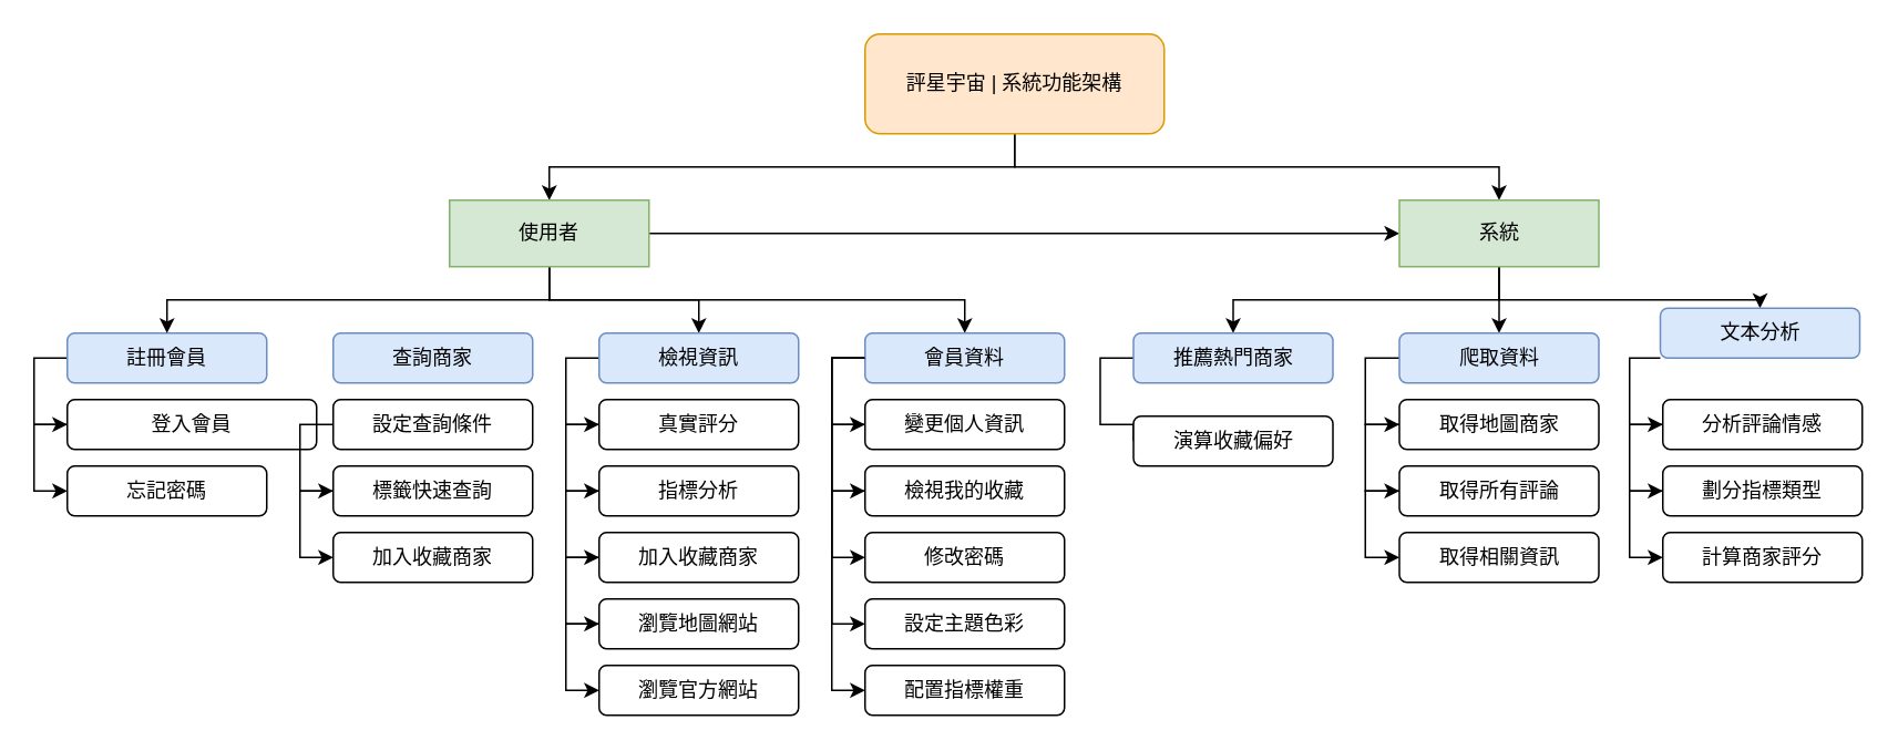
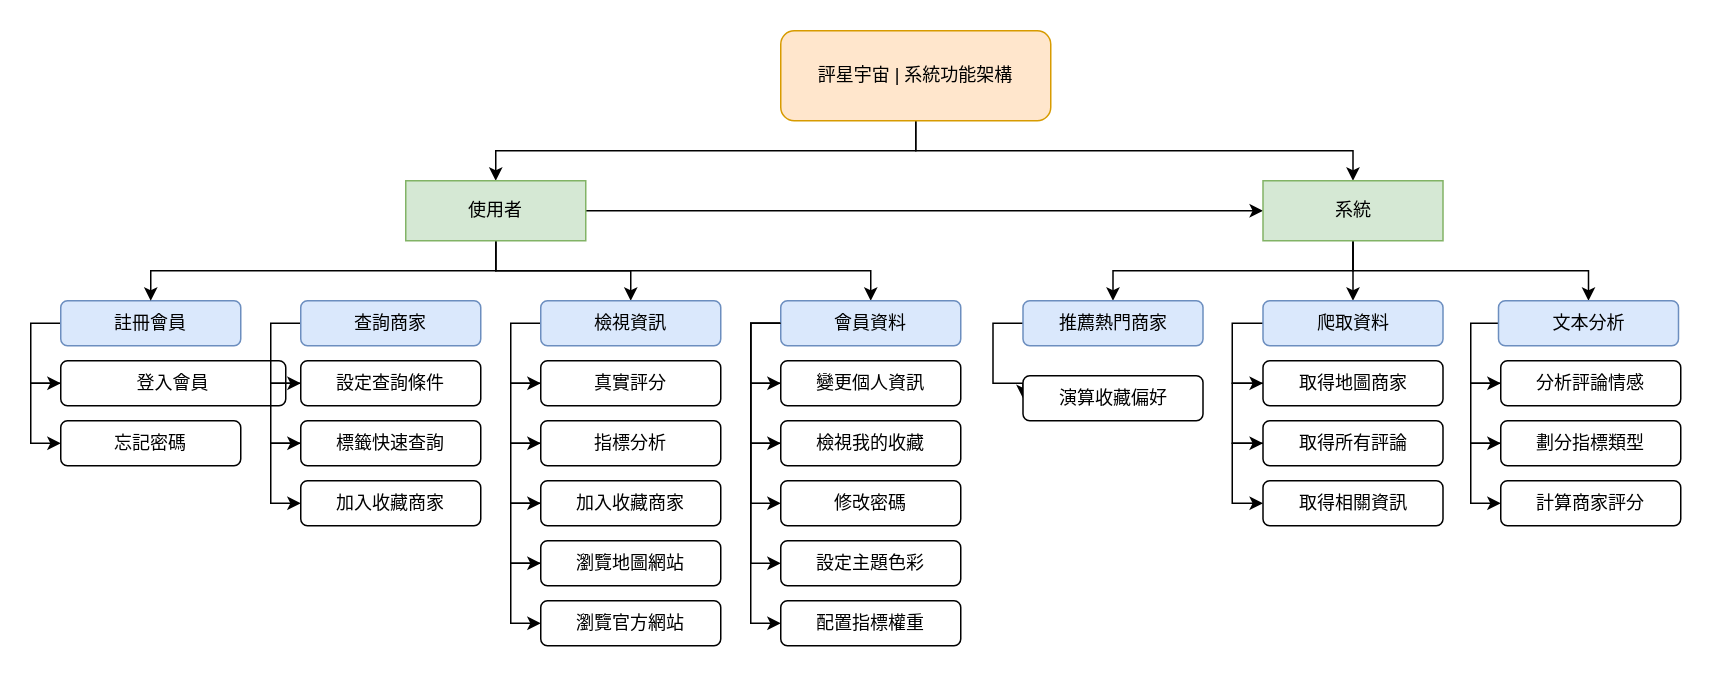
  <mxCell id="0" />
  <mxCell id="1" parent="0" />
  <mxCell id="2" style="edgeStyle=orthogonalEdgeStyle;rounded=0;orthogonalLoop=1;jettySize=auto;html=1;entryX=0.5;entryY=0;entryDx=0;entryDy=0;" parent="1" source="4" target="17" edge="1"><mxGeometry relative="1" as="geometry"><Array as="points"><mxPoint x="610" y="100" /><mxPoint x="902" y="100" /><mxPoint x="902" y="120" /></Array></mxGeometry></mxCell>
  <mxCell id="3" style="edgeStyle=orthogonalEdgeStyle;rounded=0;orthogonalLoop=1;jettySize=auto;html=1;entryX=0.5;entryY=0;entryDx=0;entryDy=0;" parent="1" source="4" target="13" edge="1"><mxGeometry relative="1" as="geometry"><Array as="points"><mxPoint x="610" y="100" /><mxPoint x="330" y="100" /></Array></mxGeometry></mxCell>
  <mxCell id="4" value="評星宇宙 | 系統功能架構" style="rounded=1;whiteSpace=wrap;html=1;fillColor=#ffe6cc;strokeColor=#d79b00;" parent="1" vertex="1"><mxGeometry x="520" y="20" width="180" height="60" as="geometry" /></mxCell>
  <mxCell id="5" style="edgeStyle=orthogonalEdgeStyle;rounded=0;orthogonalLoop=1;jettySize=auto;html=1;entryX=0;entryY=0.5;entryDx=0;entryDy=0;" parent="1" source="6" target="8" edge="1"><mxGeometry relative="1" as="geometry"><Array as="points"><mxPoint x="20" y="215" /><mxPoint x="20" y="255" /></Array></mxGeometry></mxCell>
  <mxCell id="6" value="註冊會員" style="rounded=1;whiteSpace=wrap;html=1;fillColor=#dae8fc;strokeColor=#6c8ebf;" parent="1" vertex="1"><mxGeometry x="40" y="200" width="120" height="30" as="geometry" /></mxCell>
  <mxCell id="7" style="edgeStyle=orthogonalEdgeStyle;rounded=0;orthogonalLoop=1;jettySize=auto;html=1;entryX=0;entryY=0.5;entryDx=0;entryDy=0;" parent="1" source="8" target="18" edge="1"><mxGeometry relative="1" as="geometry"><Array as="points"><mxPoint x="20" y="255" /><mxPoint x="20" y="295" /></Array></mxGeometry></mxCell>
  <mxCell id="8" value="登入會員" style="rounded=1;whiteSpace=wrap;html=1;" parent="1" vertex="1"><mxGeometry x="40" y="240" width="150" height="30" as="geometry" /></mxCell>
  <mxCell id="9" style="edgeStyle=orthogonalEdgeStyle;rounded=0;orthogonalLoop=1;jettySize=auto;html=1;entryX=0.5;entryY=0;entryDx=0;entryDy=0;" parent="1" source="13" target="6" edge="1"><mxGeometry relative="1" as="geometry"><Array as="points"><mxPoint x="330" y="180" /><mxPoint x="100" y="180" /></Array></mxGeometry></mxCell>
  <mxCell id="10" style="edgeStyle=orthogonalEdgeStyle;rounded=0;orthogonalLoop=1;jettySize=auto;html=1;" parent="1" source="13" target="17" edge="1"><mxGeometry relative="1" as="geometry" /></mxCell>
  <mxCell id="11" style="edgeStyle=orthogonalEdgeStyle;rounded=0;orthogonalLoop=1;jettySize=auto;html=1;entryX=0.5;entryY=0;entryDx=0;entryDy=0;" parent="1" source="13" target="28" edge="1"><mxGeometry relative="1" as="geometry"><Array as="points"><mxPoint x="330" y="180" /><mxPoint x="420" y="180" /></Array></mxGeometry></mxCell>
  <mxCell id="12" style="edgeStyle=orthogonalEdgeStyle;rounded=0;orthogonalLoop=1;jettySize=auto;html=1;entryX=0.5;entryY=0;entryDx=0;entryDy=0;" parent="1" source="13" target="38" edge="1"><mxGeometry relative="1" as="geometry"><Array as="points"><mxPoint x="330" y="180" /><mxPoint x="580" y="180" /></Array></mxGeometry></mxCell>
  <mxCell id="13" value="使用者" style="rounded=0;whiteSpace=wrap;html=1;fillColor=#d5e8d4;strokeColor=#82b366;" parent="1" vertex="1"><mxGeometry x="270" y="120" width="120" height="40" as="geometry" /></mxCell>
  <mxCell id="14" style="edgeStyle=orthogonalEdgeStyle;rounded=0;orthogonalLoop=1;jettySize=auto;html=1;entryX=0.5;entryY=0;entryDx=0;entryDy=0;" parent="1" source="17" target="48" edge="1"><mxGeometry relative="1" as="geometry" /></mxCell>
  <mxCell id="15" style="edgeStyle=orthogonalEdgeStyle;rounded=0;orthogonalLoop=1;jettySize=auto;html=1;entryX=0.5;entryY=0;entryDx=0;entryDy=0;" parent="1" source="17" target="26" edge="1"><mxGeometry relative="1" as="geometry"><Array as="points"><mxPoint x="902" y="180" /><mxPoint x="742" y="180" /></Array></mxGeometry></mxCell>
  <mxCell id="16" style="edgeStyle=orthogonalEdgeStyle;rounded=0;orthogonalLoop=1;jettySize=auto;html=1;entryX=0.5;entryY=0;entryDx=0;entryDy=0;" parent="1" source="17" target="45" edge="1"><mxGeometry relative="1" as="geometry"><Array as="points"><mxPoint x="902" y="180" /><mxPoint x="1059" y="180" /></Array></mxGeometry></mxCell>
  <mxCell id="17" value="系統" style="rounded=0;whiteSpace=wrap;html=1;fillColor=#d5e8d4;strokeColor=#82b366;" parent="1" vertex="1"><mxGeometry x="841.5" y="120" width="120" height="40" as="geometry" /></mxCell>
  <mxCell id="18" value="忘記密碼" style="rounded=1;whiteSpace=wrap;html=1;" parent="1" vertex="1"><mxGeometry x="40" y="280" width="120" height="30" as="geometry" /></mxCell>
+ <mxCell id="19" style="edgeStyle=orthogonalEdgeStyle;rounded=0;orthogonalLoop=1;jettySize=auto;html=1;entryX=0;entryY=0.5;entryDx=0;entryDy=0;" parent="1" source="20" target="22" edge="1"><mxGeometry relative="1" as="geometry"><Array as="points"><mxPoint x="180" y="215" /><mxPoint x="180" y="255" /></Array></mxGeometry></mxCell>
  <mxCell id="20" value="查詢商家" style="rounded=1;whiteSpace=wrap;html=1;fillColor=#dae8fc;strokeColor=#6c8ebf;" parent="1" vertex="1"><mxGeometry x="200" y="200" width="120" height="30" as="geometry" /></mxCell>
  <mxCell id="21" style="edgeStyle=orthogonalEdgeStyle;rounded=0;orthogonalLoop=1;jettySize=auto;html=1;entryX=0;entryY=0.5;entryDx=0;entryDy=0;" parent="1" source="22" target="24" edge="1"><mxGeometry relative="1" as="geometry"><Array as="points"><mxPoint x="180" y="255" /><mxPoint x="180" y="295" /></Array></mxGeometry></mxCell>
  <mxCell id="22" value="設定查詢條件" style="rounded=1;whiteSpace=wrap;html=1;" parent="1" vertex="1"><mxGeometry x="200" y="240" width="120" height="30" as="geometry" /></mxCell>
  <mxCell id="23" style="edgeStyle=orthogonalEdgeStyle;rounded=0;orthogonalLoop=1;jettySize=auto;html=1;entryX=0;entryY=0.5;entryDx=0;entryDy=0;" parent="1" source="24" target="33" edge="1"><mxGeometry relative="1" as="geometry"><Array as="points"><mxPoint x="180" y="295" /><mxPoint x="180" y="335" /></Array></mxGeometry></mxCell>
  <mxCell id="24" value="標籤快速查詢" style="rounded=1;whiteSpace=wrap;html=1;" parent="1" vertex="1"><mxGeometry x="200" y="280" width="120" height="30" as="geometry" /></mxCell>
- <mxCell id="25" style="edgeStyle=orthogonalEdgeStyle;rounded=0;orthogonalLoop=1;jettySize=auto;html=1;entryX=0;entryY=0.5;entryDx=0;entryDy=0;endArrow=none;" parent="1" source="26" target="46" edge="1"><mxGeometry relative="1" as="geometry"><Array as="points"><mxPoint x="661.5" y="215" /><mxPoint x="661.5" y="255" /></Array></mxGeometry></mxCell>
+ <mxCell id="25" style="edgeStyle=orthogonalEdgeStyle;rounded=0;orthogonalLoop=1;jettySize=auto;html=1;entryX=0;entryY=0.5;entryDx=0;entryDy=0;" parent="1" source="26" target="46" edge="1"><mxGeometry relative="1" as="geometry"><Array as="points"><mxPoint x="661.5" y="215" /><mxPoint x="661.5" y="255" /></Array></mxGeometry></mxCell>
  <mxCell id="26" value="推薦熱門商家" style="rounded=1;whiteSpace=wrap;html=1;fillColor=#dae8fc;strokeColor=#6c8ebf;" parent="1" vertex="1"><mxGeometry x="681.5" y="200" width="120" height="30" as="geometry" /></mxCell>
  <mxCell id="27" style="edgeStyle=orthogonalEdgeStyle;rounded=0;orthogonalLoop=1;jettySize=auto;html=1;entryX=0;entryY=0.5;entryDx=0;entryDy=0;" parent="1" source="28" target="30" edge="1"><mxGeometry relative="1" as="geometry"><Array as="points"><mxPoint x="340" y="215" /><mxPoint x="340" y="255" /></Array></mxGeometry></mxCell>
  <mxCell id="28" value="檢視資訊" style="rounded=1;whiteSpace=wrap;html=1;fillColor=#dae8fc;strokeColor=#6c8ebf;" parent="1" vertex="1"><mxGeometry x="360" y="200" width="120" height="30" as="geometry" /></mxCell>
  <mxCell id="29" style="edgeStyle=orthogonalEdgeStyle;rounded=0;orthogonalLoop=1;jettySize=auto;html=1;entryX=0;entryY=0.5;entryDx=0;entryDy=0;" parent="1" source="30" target="32" edge="1"><mxGeometry relative="1" as="geometry"><Array as="points"><mxPoint x="340" y="255" /><mxPoint x="340" y="295" /></Array></mxGeometry></mxCell>
  <mxCell id="30" value="真實評分" style="rounded=1;whiteSpace=wrap;html=1;" parent="1" vertex="1"><mxGeometry x="360" y="240" width="120" height="30" as="geometry" /></mxCell>
  <mxCell id="31" style="edgeStyle=orthogonalEdgeStyle;rounded=0;orthogonalLoop=1;jettySize=auto;html=1;entryX=0;entryY=0.5;entryDx=0;entryDy=0;" parent="1" source="32" target="35" edge="1"><mxGeometry relative="1" as="geometry"><Array as="points"><mxPoint x="340" y="295" /><mxPoint x="340" y="335" /></Array></mxGeometry></mxCell>
  <mxCell id="32" value="指標分析" style="rounded=1;whiteSpace=wrap;html=1;" parent="1" vertex="1"><mxGeometry x="360" y="280" width="120" height="30" as="geometry" /></mxCell>
  <mxCell id="33" value="加入收藏商家" style="rounded=1;whiteSpace=wrap;html=1;" parent="1" vertex="1"><mxGeometry x="200" y="320" width="120" height="30" as="geometry" /></mxCell>
  <mxCell id="34" style="edgeStyle=orthogonalEdgeStyle;rounded=0;orthogonalLoop=1;jettySize=auto;html=1;entryX=0;entryY=0.5;entryDx=0;entryDy=0;" parent="1" source="35" target="60" edge="1"><mxGeometry relative="1" as="geometry"><Array as="points"><mxPoint x="340" y="335" /><mxPoint x="340" y="375" /></Array></mxGeometry></mxCell>
  <mxCell id="35" value="加入收藏商家" style="rounded=1;whiteSpace=wrap;html=1;" parent="1" vertex="1"><mxGeometry x="360" y="320" width="120" height="30" as="geometry" /></mxCell>
  <mxCell id="36" style="edgeStyle=orthogonalEdgeStyle;rounded=0;orthogonalLoop=1;jettySize=auto;html=1;entryX=0;entryY=0.5;entryDx=0;entryDy=0;" parent="1" source="38" target="40" edge="1"><mxGeometry relative="1" as="geometry"><Array as="points"><mxPoint x="500" y="215" /><mxPoint x="500" y="255" /></Array></mxGeometry></mxCell>
  <mxCell id="37" style="edgeStyle=orthogonalEdgeStyle;rounded=0;orthogonalLoop=1;jettySize=auto;html=1;entryX=0;entryY=0.5;entryDx=0;entryDy=0;" parent="1" source="38" target="62" edge="1"><mxGeometry relative="1" as="geometry"><Array as="points"><mxPoint x="500" y="215" /><mxPoint x="500" y="375" /></Array></mxGeometry></mxCell>
  <mxCell id="38" value="會員資料" style="rounded=1;whiteSpace=wrap;html=1;fillColor=#dae8fc;strokeColor=#6c8ebf;" parent="1" vertex="1"><mxGeometry x="520" y="200" width="120" height="30" as="geometry" /></mxCell>
  <mxCell id="39" style="edgeStyle=orthogonalEdgeStyle;rounded=0;orthogonalLoop=1;jettySize=auto;html=1;entryX=0;entryY=0.5;entryDx=0;entryDy=0;" parent="1" source="40" target="42" edge="1"><mxGeometry relative="1" as="geometry"><Array as="points"><mxPoint x="500" y="255" /><mxPoint x="500" y="295" /></Array></mxGeometry></mxCell>
  <mxCell id="40" value="變更個人資訊" style="rounded=1;whiteSpace=wrap;html=1;" parent="1" vertex="1"><mxGeometry x="520" y="240" width="120" height="30" as="geometry" /></mxCell>
  <mxCell id="41" style="edgeStyle=orthogonalEdgeStyle;rounded=0;orthogonalLoop=1;jettySize=auto;html=1;entryX=0;entryY=0.5;entryDx=0;entryDy=0;" parent="1" source="42" target="43" edge="1"><mxGeometry relative="1" as="geometry"><Array as="points"><mxPoint x="500" y="295" /><mxPoint x="500" y="335" /></Array></mxGeometry></mxCell>
  <mxCell id="42" value="檢視我的收藏" style="rounded=1;whiteSpace=wrap;html=1;" parent="1" vertex="1"><mxGeometry x="520" y="280" width="120" height="30" as="geometry" /></mxCell>
  <mxCell id="43" value="修改密碼" style="rounded=1;whiteSpace=wrap;html=1;" parent="1" vertex="1"><mxGeometry x="520" y="320" width="120" height="30" as="geometry" /></mxCell>
  <mxCell id="44" style="edgeStyle=orthogonalEdgeStyle;rounded=0;orthogonalLoop=1;jettySize=auto;html=1;entryX=0;entryY=0.5;entryDx=0;entryDy=0;" parent="1" source="45" target="55" edge="1"><mxGeometry relative="1" as="geometry"><Array as="points"><mxPoint x="980" y="215" /><mxPoint x="980" y="255" /></Array></mxGeometry></mxCell>
- <mxCell id="45" value="文本分析" style="rounded=1;whiteSpace=wrap;html=1;fillColor=#dae8fc;strokeColor=#6c8ebf;" parent="1" vertex="1"><mxGeometry x="998.5" y="185" width="120" height="30" as="geometry" /></mxCell>
+ <mxCell id="45" value="文本分析" style="rounded=1;whiteSpace=wrap;html=1;fillColor=#dae8fc;strokeColor=#6c8ebf;" parent="1" vertex="1"><mxGeometry x="998.5" y="200" width="120" height="30" as="geometry" /></mxCell>
  <mxCell id="46" value="演算收藏偏好" style="rounded=1;whiteSpace=wrap;html=1;" parent="1" vertex="1"><mxGeometry x="681.5" y="250" width="120" height="30" as="geometry" /></mxCell>
  <mxCell id="47" style="edgeStyle=orthogonalEdgeStyle;rounded=0;orthogonalLoop=1;jettySize=auto;html=1;entryX=0;entryY=0.5;entryDx=0;entryDy=0;" parent="1" source="48" target="50" edge="1"><mxGeometry relative="1" as="geometry"><Array as="points"><mxPoint x="821" y="215" /><mxPoint x="821" y="255" /></Array></mxGeometry></mxCell>
  <mxCell id="48" value="爬取資料" style="rounded=1;whiteSpace=wrap;html=1;fillColor=#dae8fc;strokeColor=#6c8ebf;" parent="1" vertex="1"><mxGeometry x="841.5" y="200" width="120" height="30" as="geometry" /></mxCell>
  <mxCell id="49" style="edgeStyle=orthogonalEdgeStyle;rounded=0;orthogonalLoop=1;jettySize=auto;html=1;entryX=0;entryY=0.5;entryDx=0;entryDy=0;" parent="1" source="50" target="52" edge="1"><mxGeometry relative="1" as="geometry"><Array as="points"><mxPoint x="821" y="255" /><mxPoint x="821" y="295" /></Array></mxGeometry></mxCell>
  <mxCell id="50" value="取得地圖商家" style="rounded=1;whiteSpace=wrap;html=1;" parent="1" vertex="1"><mxGeometry x="841.5" y="240" width="120" height="30" as="geometry" /></mxCell>
  <mxCell id="51" style="edgeStyle=orthogonalEdgeStyle;rounded=0;orthogonalLoop=1;jettySize=auto;html=1;entryX=0;entryY=0.5;entryDx=0;entryDy=0;" parent="1" source="52" target="53" edge="1"><mxGeometry relative="1" as="geometry"><Array as="points"><mxPoint x="821" y="295" /><mxPoint x="821" y="335" /></Array></mxGeometry></mxCell>
  <mxCell id="52" value="取得所有評論" style="rounded=1;whiteSpace=wrap;html=1;" parent="1" vertex="1"><mxGeometry x="841.5" y="280" width="120" height="30" as="geometry" /></mxCell>
  <mxCell id="53" value="取得相關資訊" style="rounded=1;whiteSpace=wrap;html=1;" parent="1" vertex="1"><mxGeometry x="841.5" y="320" width="120" height="30" as="geometry" /></mxCell>
  <mxCell id="54" style="edgeStyle=orthogonalEdgeStyle;rounded=0;orthogonalLoop=1;jettySize=auto;html=1;entryX=0;entryY=0.5;entryDx=0;entryDy=0;" parent="1" source="55" target="57" edge="1"><mxGeometry relative="1" as="geometry"><Array as="points"><mxPoint x="980" y="255" /><mxPoint x="980" y="295" /></Array></mxGeometry></mxCell>
  <mxCell id="55" value="分析評論情感" style="rounded=1;whiteSpace=wrap;html=1;" parent="1" vertex="1"><mxGeometry x="1000" y="240" width="120" height="30" as="geometry" /></mxCell>
  <mxCell id="56" style="edgeStyle=orthogonalEdgeStyle;rounded=0;orthogonalLoop=1;jettySize=auto;html=1;entryX=0;entryY=0.5;entryDx=0;entryDy=0;" parent="1" source="57" target="58" edge="1"><mxGeometry relative="1" as="geometry"><Array as="points"><mxPoint x="980" y="295" /><mxPoint x="980" y="335" /></Array></mxGeometry></mxCell>
  <mxCell id="57" value="劃分指標類型" style="rounded=1;whiteSpace=wrap;html=1;" parent="1" vertex="1"><mxGeometry x="1000" y="280" width="120" height="30" as="geometry" /></mxCell>
  <mxCell id="58" value="計算商家評分" style="rounded=1;whiteSpace=wrap;html=1;" parent="1" vertex="1"><mxGeometry x="1000" y="320" width="120" height="30" as="geometry" /></mxCell>
  <mxCell id="59" style="edgeStyle=orthogonalEdgeStyle;rounded=0;orthogonalLoop=1;jettySize=auto;html=1;entryX=0;entryY=0.5;entryDx=0;entryDy=0;" parent="1" source="60" target="61" edge="1"><mxGeometry relative="1" as="geometry"><Array as="points"><mxPoint x="340" y="375" /><mxPoint x="340" y="415" /></Array></mxGeometry></mxCell>
  <mxCell id="60" value="瀏覽地圖網站" style="rounded=1;whiteSpace=wrap;html=1;" parent="1" vertex="1"><mxGeometry x="360" y="360" width="120" height="30" as="geometry" /></mxCell>
  <mxCell id="61" value="瀏覽官方網站" style="rounded=1;whiteSpace=wrap;html=1;" parent="1" vertex="1"><mxGeometry x="360" y="400" width="120" height="30" as="geometry" /></mxCell>
  <mxCell id="62" value="設定主題色彩" style="rounded=1;whiteSpace=wrap;html=1;" parent="1" vertex="1"><mxGeometry x="520" y="360" width="120" height="30" as="geometry" /></mxCell>
  <mxCell id="63" value="配置指標權重" style="rounded=1;whiteSpace=wrap;html=1;" parent="1" vertex="1"><mxGeometry x="520" y="400" width="120" height="30" as="geometry" /></mxCell>
  <mxCell id="64" style="edgeStyle=orthogonalEdgeStyle;rounded=0;orthogonalLoop=1;jettySize=auto;html=1;entryX=0;entryY=0.5;entryDx=0;entryDy=0;" parent="1" source="38" target="63" edge="1"><mxGeometry relative="1" as="geometry"><Array as="points"><mxPoint x="500" y="215" /><mxPoint x="500" y="415" /></Array></mxGeometry></mxCell>
